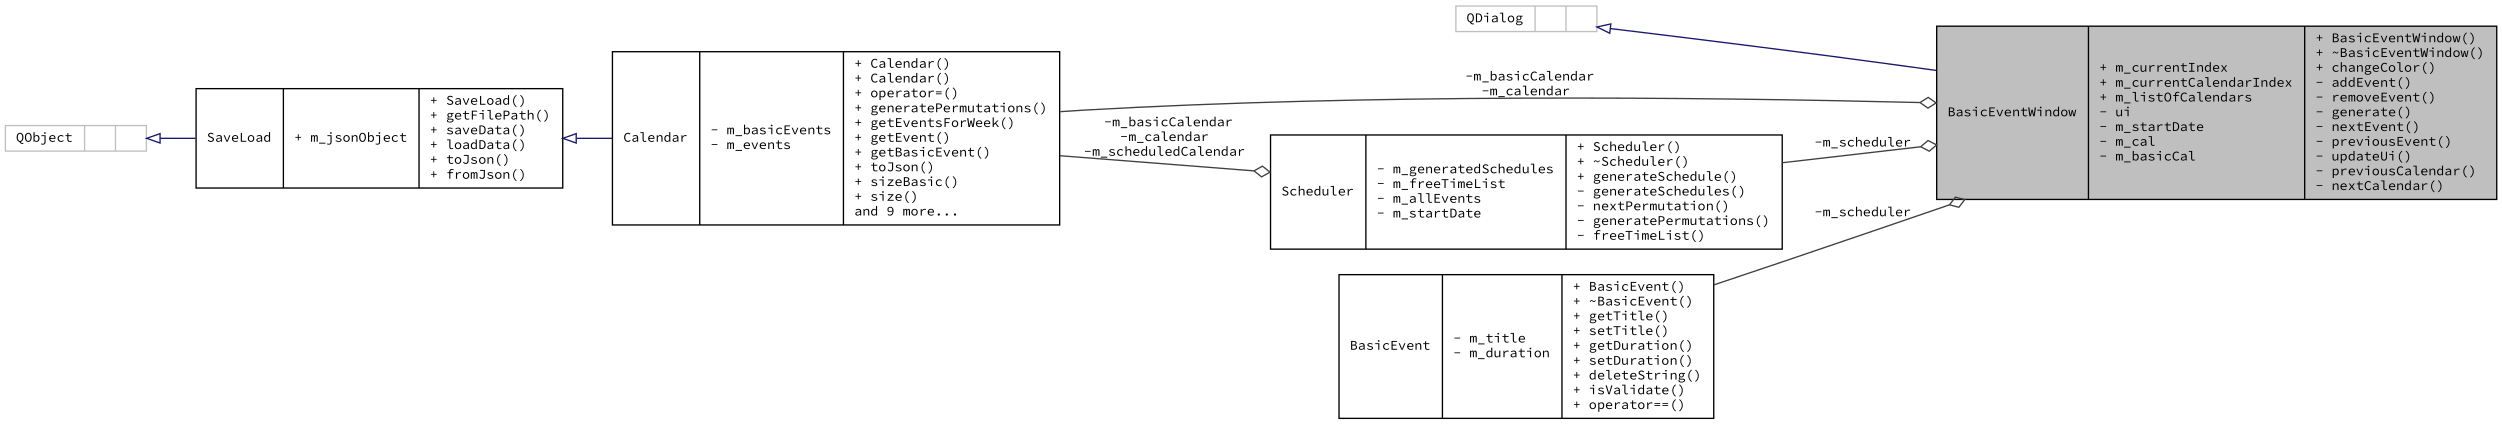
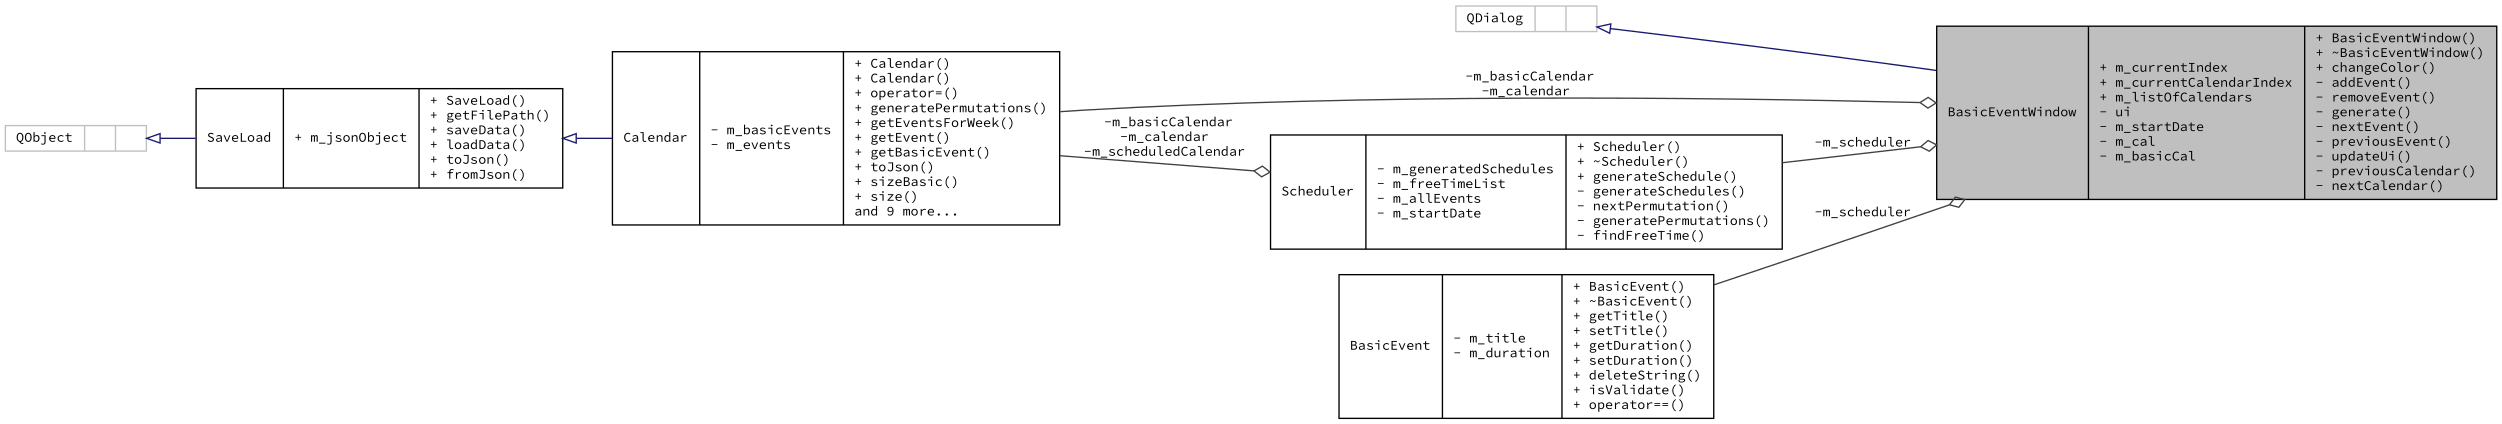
  digraph {
    fontname="Source Code Pro"
    rankdir=LR
    node [color=black fillcolor=white fontname="Source Code Pro" fontsize=10 shape=record style=filled]
    edge [color=grey25 fontname="Source Code Pro" fontsize=10 labelfontname=Helvetica labelfontsize=10 style=solid arrowhead=odiamond]
    n1 [fillcolor=grey75 fontcolor=black height=0.2 label="{BasicEventWindow\n|+ m_currentIndex\l+ m_currentCalendarIndex\l+ m_listOfCalendars\l- ui\l- m_startDate\l- m_cal\l- m_basicCal\l|+ BasicEventWindow()\l+ ~BasicEventWindow()\l+ changeColor()\l- addEvent()\l- removeEvent()\l- generate()\l- nextEvent()\l- previousEvent()\l- updateUi()\l- previousCalendar()\l- nextCalendar()\l}" width=0.4]
    n2 [color=grey75 height=0.2 label="{QDialog\n||}" width=0.4]
-   n3 [height=0.2 label="{Scheduler\n|- m_generatedSchedules\l- m_freeTimeList\l- m_allEvents\l- m_startDate\l|+ Scheduler()\l+ ~Scheduler()\l+ generateSchedule()\l- generateSchedules()\l- nextPermutation()\l- generatePermutations()\l- freeTimeList()\l}" width=0.4]
+   n3 [height=0.2 label="{Scheduler\n|- m_generatedSchedules\l- m_freeTimeList\l- m_allEvents\l- m_startDate\l|+ Scheduler()\l+ ~Scheduler()\l+ generateSchedule()\l- generateSchedules()\l- nextPermutation()\l- generatePermutations()\l- findFreeTime()\l}" width=0.4]
    n4 [height=0.2 label="{Calendar\n|- m_basicEvents\l- m_events\l|+ Calendar()\l+ Calendar()\l+ operator=()\l+ generatePermutations()\l+ getEventsForWeek()\l+ getEvent()\l+ getBasicEvent()\l+ toJson()\l+ sizeBasic()\l+ size()\land 9 more...\l}" width=0.4]
    n5 [height=0.2 label="{SaveLoad\n|+ m_jsonObject\l|+ SaveLoad()\l+ getFilePath()\l+ saveData()\l+ loadData()\l+ toJson()\l+ fromJson()\l}" width=0.4]
    n6 [color=grey75 height=0.2 label="{QObject\n||}" width=0.4]
    n7 [height=0.2 label="{BasicEvent\n|- m_title\l- m_duration\l|+ BasicEvent()\l+ ~BasicEvent()\l+ getTitle()\l+ setTitle()\l+ getDuration()\l+ setDuration()\l+ deleteString()\l+ isValidate()\l+ operator==()\l}" width=0.4]
    n2 -> n1 [arrowtail=onormal color=midnightblue dir=back arrowhead=""]
    n3 -> n1 [label=" -m_scheduler"]
    n4 -> n1 [label=" -m_basicCalendar\n-m_calendar"]
    n4 -> n3 [label=" -m_basicCalendar\n-m_calendar\n-m_scheduledCalendar"]
    n5 -> n4 [arrowtail=onormal color=midnightblue dir=back arrowhead=""]
    n6 -> n5 [arrowtail=onormal color=midnightblue dir=back arrowhead=""]
    n7 -> n1 [label=" -m_scheduler"]
  }
